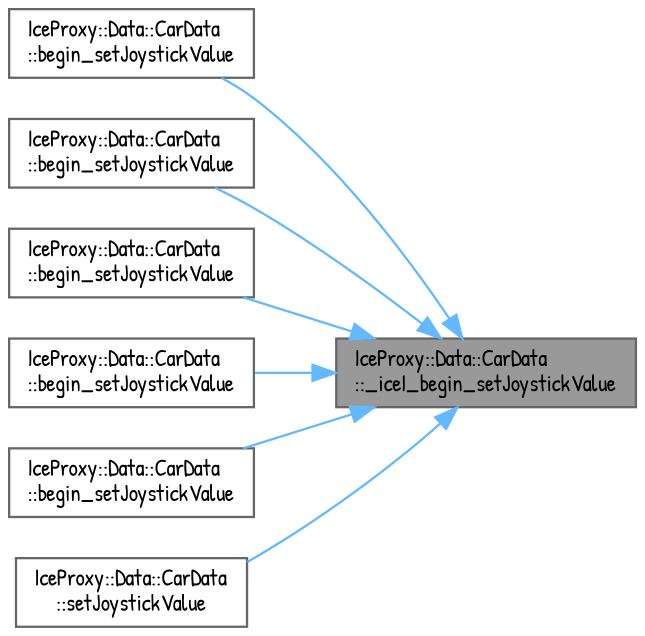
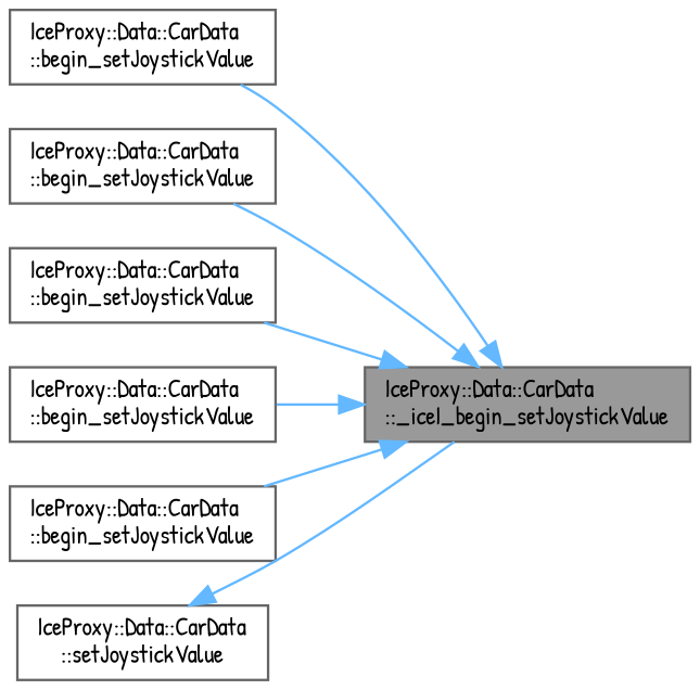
  digraph {
    rankdir=RL
    fontname="Patrick Hand"
    node [color=grey40 fillcolor=white fontname="Patrick Hand" fontsize=10 shape=box style=filled]
    edge [color=steelblue1 dir=back fontname="Patrick Hand" fontsize=10 labelfontname=Helvetica labelfontsize=10 style=solid]
    n1 [color=gray40 fillcolor=grey60 fontcolor=black height=0.2 label="IceProxy::Data::CarData\l::_iceI_begin_setJoystickValue" width=0.4]
    n2 [height=0.2 label="IceProxy::Data::CarData\l::begin_setJoystickValue" width=0.4]
    n3 [height=0.2 label="IceProxy::Data::CarData\l::begin_setJoystickValue" width=0.4]
    n4 [height=0.2 label="IceProxy::Data::CarData\l::begin_setJoystickValue" width=0.4]
    n5 [height=0.2 label="IceProxy::Data::CarData\l::begin_setJoystickValue" width=0.4]
    n6 [height=0.2 label="IceProxy::Data::CarData\l::begin_setJoystickValue" width=0.4]
    n7 [height=0.2 label="IceProxy::Data::CarData\l::setJoystickValue" width=0.4]
    n1 -> n2
    n1 -> n3
    n1 -> n4
    n1 -> n5
    n1 -> n6
-   n1 -> n7
+   n7 -> n1
  }
